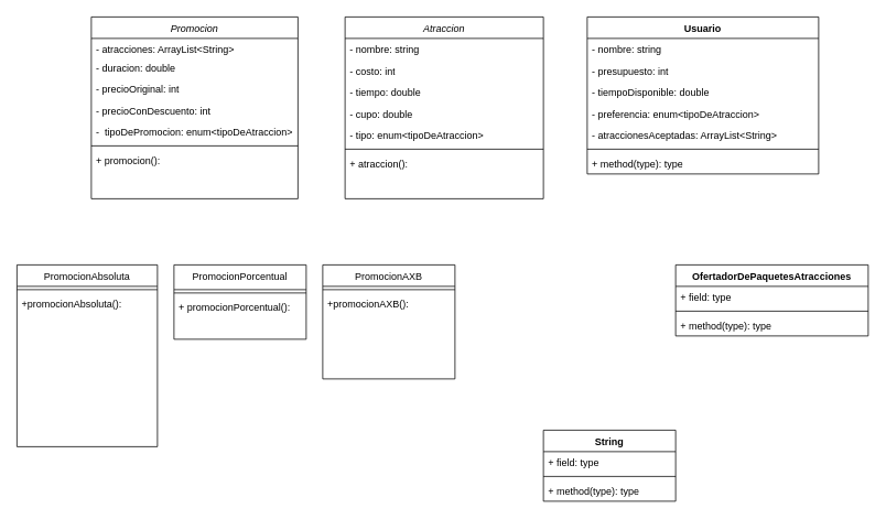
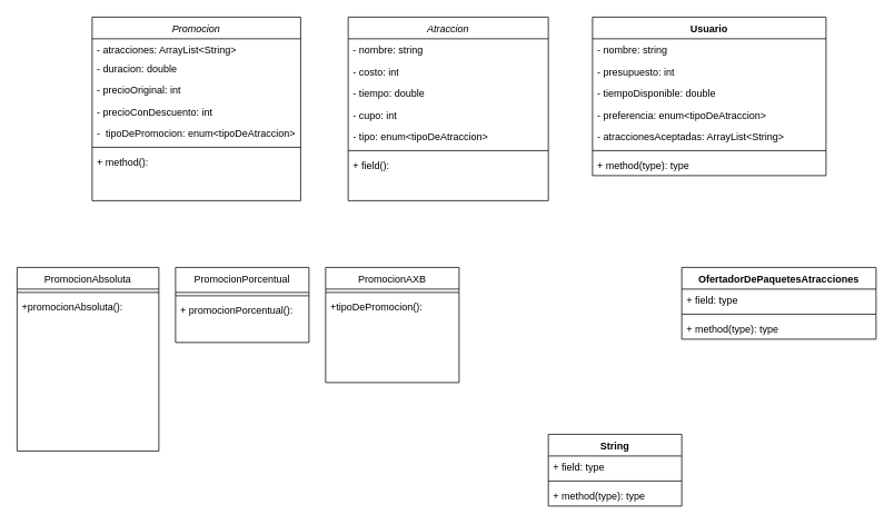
  <mxCell id="0" />
  <mxCell id="1" parent="0" />
  <mxCell id="2" value="Promocion" style="swimlane;fontStyle=2;align=center;verticalAlign=top;childLayout=stackLayout;horizontal=1;startSize=26;horizontalStack=0;resizeParent=1;resizeLast=0;collapsible=1;marginBottom=0;rounded=0;shadow=0;strokeWidth=1;" parent="1" vertex="1"><mxGeometry x="110" y="20" width="250" height="220" as="geometry"><mxRectangle x="230" y="140" width="160" height="26" as="alternateBounds" /></mxGeometry></mxCell>
  <mxCell id="3" value="- atracciones: ArrayList&lt;String&gt;" style="text;align=left;verticalAlign=top;spacingLeft=4;spacingRight=4;overflow=hidden;rotatable=0;points=[[0,0.5],[1,0.5]];portConstraint=eastwest;" parent="2" vertex="1"><mxGeometry y="26" width="250" height="22" as="geometry" /></mxCell>
  <mxCell id="4" value="- duracion: double" style="text;strokeColor=none;fillColor=none;align=left;verticalAlign=top;spacingLeft=4;spacingRight=4;overflow=hidden;rotatable=0;points=[[0,0.5],[1,0.5]];portConstraint=eastwest;whiteSpace=wrap;html=1;" vertex="1" parent="2"><mxGeometry y="48" width="250" height="26" as="geometry" /></mxCell>
  <mxCell id="5" value="- precioOriginal: int" style="text;strokeColor=none;fillColor=none;align=left;verticalAlign=top;spacingLeft=4;spacingRight=4;overflow=hidden;rotatable=0;points=[[0,0.5],[1,0.5]];portConstraint=eastwest;whiteSpace=wrap;html=1;" vertex="1" parent="2"><mxGeometry y="74" width="250" height="26" as="geometry" /></mxCell>
  <mxCell id="6" value="- precioConDescuento: int" style="text;strokeColor=none;fillColor=none;align=left;verticalAlign=top;spacingLeft=4;spacingRight=4;overflow=hidden;rotatable=0;points=[[0,0.5],[1,0.5]];portConstraint=eastwest;whiteSpace=wrap;html=1;" vertex="1" parent="2"><mxGeometry y="100" width="250" height="26" as="geometry" /></mxCell>
  <mxCell id="7" value="-&amp;nbsp; tipoDePromocion: enum&amp;lt;tipoDeAtraccion&amp;gt;" style="text;strokeColor=none;fillColor=none;align=left;verticalAlign=top;spacingLeft=4;spacingRight=4;overflow=hidden;rotatable=0;points=[[0,0.5],[1,0.5]];portConstraint=eastwest;whiteSpace=wrap;html=1;" vertex="1" parent="2"><mxGeometry y="126" width="250" height="26" as="geometry" /></mxCell>
  <mxCell id="8" value="" style="line;html=1;strokeWidth=1;align=left;verticalAlign=middle;spacingTop=-1;spacingLeft=3;spacingRight=3;rotatable=0;labelPosition=right;points=[];portConstraint=eastwest;" parent="2" vertex="1"><mxGeometry y="152" width="250" height="8" as="geometry" /></mxCell>
- <mxCell id="9" value="+ promocion():" style="text;strokeColor=none;fillColor=none;align=left;verticalAlign=top;spacingLeft=4;spacingRight=4;overflow=hidden;rotatable=0;points=[[0,0.5],[1,0.5]];portConstraint=eastwest;whiteSpace=wrap;html=1;" vertex="1" parent="2"><mxGeometry y="160" width="250" height="26" as="geometry" /></mxCell>
+ <mxCell id="9" value="+ method():" style="text;strokeColor=none;fillColor=none;align=left;verticalAlign=top;spacingLeft=4;spacingRight=4;overflow=hidden;rotatable=0;points=[[0,0.5],[1,0.5]];portConstraint=eastwest;whiteSpace=wrap;html=1;" vertex="1" parent="2"><mxGeometry y="160" width="250" height="26" as="geometry" /></mxCell>
  <mxCell id="10" value="PromocionAbsoluta" style="swimlane;fontStyle=0;align=center;verticalAlign=top;childLayout=stackLayout;horizontal=1;startSize=26;horizontalStack=0;resizeParent=1;resizeLast=0;collapsible=1;marginBottom=0;rounded=0;shadow=0;strokeWidth=1;" parent="1" vertex="1"><mxGeometry x="20" y="320" width="170" height="220" as="geometry"><mxRectangle x="130" y="380" width="160" height="26" as="alternateBounds" /></mxGeometry></mxCell>
  <mxCell id="11" value="" style="line;html=1;strokeWidth=1;align=left;verticalAlign=middle;spacingTop=-1;spacingLeft=3;spacingRight=3;rotatable=0;labelPosition=right;points=[];portConstraint=eastwest;" parent="10" vertex="1"><mxGeometry y="26" width="170" height="8" as="geometry" /></mxCell>
  <mxCell id="12" value="+promocionAbsoluta():" style="text;align=left;verticalAlign=top;spacingLeft=4;spacingRight=4;overflow=hidden;rotatable=0;points=[[0,0.5],[1,0.5]];portConstraint=eastwest;" parent="10" vertex="1"><mxGeometry y="34" width="170" height="26" as="geometry" /></mxCell>
  <mxCell id="13" value="PromocionPorcentual" style="swimlane;fontStyle=0;align=center;verticalAlign=top;childLayout=stackLayout;horizontal=1;startSize=30;horizontalStack=0;resizeParent=1;resizeLast=0;collapsible=1;marginBottom=0;rounded=0;shadow=0;strokeWidth=1;" parent="1" vertex="1"><mxGeometry x="210" y="320" width="160" height="90" as="geometry"><mxRectangle x="340" y="380" width="170" height="26" as="alternateBounds" /></mxGeometry></mxCell>
  <mxCell id="14" value="" style="line;html=1;strokeWidth=1;align=left;verticalAlign=middle;spacingTop=-1;spacingLeft=3;spacingRight=3;rotatable=0;labelPosition=right;points=[];portConstraint=eastwest;" parent="13" vertex="1"><mxGeometry y="30" width="160" height="8" as="geometry" /></mxCell>
  <mxCell id="15" value="+ promocionPorcentual():" style="text;strokeColor=none;fillColor=none;align=left;verticalAlign=top;spacingLeft=4;spacingRight=4;overflow=hidden;rotatable=0;points=[[0,0.5],[1,0.5]];portConstraint=eastwest;whiteSpace=wrap;html=1;" vertex="1" parent="13"><mxGeometry y="38" width="160" height="26" as="geometry" /></mxCell>
  <mxCell id="16" value="Atraccion" style="swimlane;fontStyle=2;align=center;verticalAlign=top;childLayout=stackLayout;horizontal=1;startSize=26;horizontalStack=0;resizeParent=1;resizeLast=0;collapsible=1;marginBottom=0;rounded=0;shadow=0;strokeWidth=1;" vertex="1" parent="1"><mxGeometry x="417" y="20" width="240" height="220" as="geometry"><mxRectangle x="230" y="140" width="160" height="26" as="alternateBounds" /></mxGeometry></mxCell>
  <mxCell id="17" value="- nombre: string " style="text;align=left;verticalAlign=top;spacingLeft=4;spacingRight=4;overflow=hidden;rotatable=0;points=[[0,0.5],[1,0.5]];portConstraint=eastwest;rounded=0;shadow=0;html=0;" vertex="1" parent="16"><mxGeometry y="26" width="240" height="26" as="geometry" /></mxCell>
  <mxCell id="18" value="- costo: int" style="text;strokeColor=none;fillColor=none;align=left;verticalAlign=top;spacingLeft=4;spacingRight=4;overflow=hidden;rotatable=0;points=[[0,0.5],[1,0.5]];portConstraint=eastwest;whiteSpace=wrap;html=1;" vertex="1" parent="16"><mxGeometry y="52" width="240" height="26" as="geometry" /></mxCell>
  <mxCell id="19" value="- tiempo: double" style="text;strokeColor=none;fillColor=none;align=left;verticalAlign=top;spacingLeft=4;spacingRight=4;overflow=hidden;rotatable=0;points=[[0,0.5],[1,0.5]];portConstraint=eastwest;whiteSpace=wrap;html=1;" vertex="1" parent="16"><mxGeometry y="78" width="240" height="26" as="geometry" /></mxCell>
- <mxCell id="20" value="- cupo: double" style="text;strokeColor=none;fillColor=none;align=left;verticalAlign=top;spacingLeft=4;spacingRight=4;overflow=hidden;rotatable=0;points=[[0,0.5],[1,0.5]];portConstraint=eastwest;whiteSpace=wrap;html=1;" vertex="1" parent="16"><mxGeometry y="104" width="240" height="26" as="geometry" /></mxCell>
+ <mxCell id="20" value="- cupo: int" style="text;strokeColor=none;fillColor=none;align=left;verticalAlign=top;spacingLeft=4;spacingRight=4;overflow=hidden;rotatable=0;points=[[0,0.5],[1,0.5]];portConstraint=eastwest;whiteSpace=wrap;html=1;" vertex="1" parent="16"><mxGeometry y="104" width="240" height="26" as="geometry" /></mxCell>
  <mxCell id="21" value="- tipo: enum&amp;lt;tipoDeAtraccion&amp;gt;&amp;nbsp;" style="text;strokeColor=none;fillColor=none;align=left;verticalAlign=top;spacingLeft=4;spacingRight=4;overflow=hidden;rotatable=0;points=[[0,0.5],[1,0.5]];portConstraint=eastwest;whiteSpace=wrap;html=1;" vertex="1" parent="16"><mxGeometry y="130" width="240" height="26" as="geometry" /></mxCell>
  <mxCell id="22" value="" style="line;html=1;strokeWidth=1;align=left;verticalAlign=middle;spacingTop=-1;spacingLeft=3;spacingRight=3;rotatable=0;labelPosition=right;points=[];portConstraint=eastwest;" vertex="1" parent="16"><mxGeometry y="156" width="240" height="8" as="geometry" /></mxCell>
- <mxCell id="23" value="+ atraccion():" style="text;strokeColor=none;fillColor=none;align=left;verticalAlign=top;spacingLeft=4;spacingRight=4;overflow=hidden;rotatable=0;points=[[0,0.5],[1,0.5]];portConstraint=eastwest;whiteSpace=wrap;html=1;" vertex="1" parent="16"><mxGeometry y="164" width="240" height="26" as="geometry" /></mxCell>
+ <mxCell id="23" value="+ field():" style="text;strokeColor=none;fillColor=none;align=left;verticalAlign=top;spacingLeft=4;spacingRight=4;overflow=hidden;rotatable=0;points=[[0,0.5],[1,0.5]];portConstraint=eastwest;whiteSpace=wrap;html=1;" vertex="1" parent="16"><mxGeometry y="164" width="240" height="26" as="geometry" /></mxCell>
  <mxCell id="24" value="PromocionAXB" style="swimlane;fontStyle=0;align=center;verticalAlign=top;childLayout=stackLayout;horizontal=1;startSize=26;horizontalStack=0;resizeParent=1;resizeLast=0;collapsible=1;marginBottom=0;rounded=0;shadow=0;strokeWidth=1;" vertex="1" parent="1"><mxGeometry x="390" y="320" width="160" height="138" as="geometry"><mxRectangle x="130" y="380" width="160" height="26" as="alternateBounds" /></mxGeometry></mxCell>
  <mxCell id="25" value="" style="line;html=1;strokeWidth=1;align=left;verticalAlign=middle;spacingTop=-1;spacingLeft=3;spacingRight=3;rotatable=0;labelPosition=right;points=[];portConstraint=eastwest;" vertex="1" parent="24"><mxGeometry y="26" width="160" height="8" as="geometry" /></mxCell>
- <mxCell id="26" value="+promocionAXB():" style="text;align=left;verticalAlign=top;spacingLeft=4;spacingRight=4;overflow=hidden;rotatable=0;points=[[0,0.5],[1,0.5]];portConstraint=eastwest;fontStyle=0" vertex="1" parent="24"><mxGeometry y="34" width="160" height="26" as="geometry" /></mxCell>
+ <mxCell id="26" value="+tipoDePromocion():" style="text;align=left;verticalAlign=top;spacingLeft=4;spacingRight=4;overflow=hidden;rotatable=0;points=[[0,0.5],[1,0.5]];portConstraint=eastwest;fontStyle=0" vertex="1" parent="24"><mxGeometry y="34" width="160" height="26" as="geometry" /></mxCell>
  <mxCell id="27" value="Usuario" style="swimlane;fontStyle=1;align=center;verticalAlign=top;childLayout=stackLayout;horizontal=1;startSize=26;horizontalStack=0;resizeParent=1;resizeParentMax=0;resizeLast=0;collapsible=1;marginBottom=0;whiteSpace=wrap;html=1;" vertex="1" parent="1"><mxGeometry x="710" y="20" width="280" height="190" as="geometry" /></mxCell>
  <mxCell id="28" value="- nombre: string" style="text;strokeColor=none;fillColor=none;align=left;verticalAlign=top;spacingLeft=4;spacingRight=4;overflow=hidden;rotatable=0;points=[[0,0.5],[1,0.5]];portConstraint=eastwest;whiteSpace=wrap;html=1;" vertex="1" parent="27"><mxGeometry y="26" width="280" height="26" as="geometry" /></mxCell>
  <mxCell id="29" value="- presupuesto: int" style="text;strokeColor=none;fillColor=none;align=left;verticalAlign=top;spacingLeft=4;spacingRight=4;overflow=hidden;rotatable=0;points=[[0,0.5],[1,0.5]];portConstraint=eastwest;whiteSpace=wrap;html=1;" vertex="1" parent="27"><mxGeometry y="52" width="280" height="26" as="geometry" /></mxCell>
  <mxCell id="30" value="- tiempoDisponible: double" style="text;strokeColor=none;fillColor=none;align=left;verticalAlign=top;spacingLeft=4;spacingRight=4;overflow=hidden;rotatable=0;points=[[0,0.5],[1,0.5]];portConstraint=eastwest;whiteSpace=wrap;html=1;" vertex="1" parent="27"><mxGeometry y="78" width="280" height="26" as="geometry" /></mxCell>
  <mxCell id="31" value="- preferencia: enum&amp;lt;tipoDeAtraccion&amp;gt;" style="text;strokeColor=none;fillColor=none;align=left;verticalAlign=top;spacingLeft=4;spacingRight=4;overflow=hidden;rotatable=0;points=[[0,0.5],[1,0.5]];portConstraint=eastwest;whiteSpace=wrap;html=1;" vertex="1" parent="27"><mxGeometry y="104" width="280" height="26" as="geometry" /></mxCell>
  <mxCell id="32" value="- atraccionesAceptadas: ArrayList&amp;lt;String&amp;gt;" style="text;strokeColor=none;fillColor=none;align=left;verticalAlign=top;spacingLeft=4;spacingRight=4;overflow=hidden;rotatable=0;points=[[0,0.5],[1,0.5]];portConstraint=eastwest;whiteSpace=wrap;html=1;" vertex="1" parent="27"><mxGeometry y="130" width="280" height="26" as="geometry" /></mxCell>
  <mxCell id="33" value="" style="line;strokeWidth=1;fillColor=none;align=left;verticalAlign=middle;spacingTop=-1;spacingLeft=3;spacingRight=3;rotatable=0;labelPosition=right;points=[];portConstraint=eastwest;strokeColor=inherit;" vertex="1" parent="27"><mxGeometry y="156" width="280" height="8" as="geometry" /></mxCell>
  <mxCell id="34" value="+ method(type): type" style="text;strokeColor=none;fillColor=none;align=left;verticalAlign=top;spacingLeft=4;spacingRight=4;overflow=hidden;rotatable=0;points=[[0,0.5],[1,0.5]];portConstraint=eastwest;whiteSpace=wrap;html=1;" vertex="1" parent="27"><mxGeometry y="164" width="280" height="26" as="geometry" /></mxCell>
  <mxCell id="35" value="OfertadorDePaquetesAtracciones" style="swimlane;fontStyle=1;align=center;verticalAlign=top;childLayout=stackLayout;horizontal=1;startSize=26;horizontalStack=0;resizeParent=1;resizeParentMax=0;resizeLast=0;collapsible=1;marginBottom=0;whiteSpace=wrap;html=1;" vertex="1" parent="1"><mxGeometry x="817" y="320" width="233" height="86" as="geometry" /></mxCell>
  <mxCell id="36" value="+ field: type" style="text;strokeColor=none;fillColor=none;align=left;verticalAlign=top;spacingLeft=4;spacingRight=4;overflow=hidden;rotatable=0;points=[[0,0.5],[1,0.5]];portConstraint=eastwest;whiteSpace=wrap;html=1;" vertex="1" parent="35"><mxGeometry y="26" width="233" height="26" as="geometry" /></mxCell>
  <mxCell id="37" value="" style="line;strokeWidth=1;fillColor=none;align=left;verticalAlign=middle;spacingTop=-1;spacingLeft=3;spacingRight=3;rotatable=0;labelPosition=right;points=[];portConstraint=eastwest;strokeColor=inherit;" vertex="1" parent="35"><mxGeometry y="52" width="233" height="8" as="geometry" /></mxCell>
  <mxCell id="38" value="+ method(type): type" style="text;strokeColor=none;fillColor=none;align=left;verticalAlign=top;spacingLeft=4;spacingRight=4;overflow=hidden;rotatable=0;points=[[0,0.5],[1,0.5]];portConstraint=eastwest;whiteSpace=wrap;html=1;" vertex="1" parent="35"><mxGeometry y="60" width="233" height="26" as="geometry" /></mxCell>
  <mxCell id="39" value="String" style="swimlane;fontStyle=1;align=center;verticalAlign=top;childLayout=stackLayout;horizontal=1;startSize=26;horizontalStack=0;resizeParent=1;resizeParentMax=0;resizeLast=0;collapsible=1;marginBottom=0;whiteSpace=wrap;html=1;" vertex="1" parent="1"><mxGeometry x="657" y="520" width="160" height="86" as="geometry" /></mxCell>
  <mxCell id="40" value="+ field: type" style="text;strokeColor=none;fillColor=none;align=left;verticalAlign=top;spacingLeft=4;spacingRight=4;overflow=hidden;rotatable=0;points=[[0,0.5],[1,0.5]];portConstraint=eastwest;whiteSpace=wrap;html=1;" vertex="1" parent="39"><mxGeometry y="26" width="160" height="26" as="geometry" /></mxCell>
  <mxCell id="41" value="" style="line;strokeWidth=1;fillColor=none;align=left;verticalAlign=middle;spacingTop=-1;spacingLeft=3;spacingRight=3;rotatable=0;labelPosition=right;points=[];portConstraint=eastwest;strokeColor=inherit;" vertex="1" parent="39"><mxGeometry y="52" width="160" height="8" as="geometry" /></mxCell>
  <mxCell id="42" value="+ method(type): type" style="text;strokeColor=none;fillColor=none;align=left;verticalAlign=top;spacingLeft=4;spacingRight=4;overflow=hidden;rotatable=0;points=[[0,0.5],[1,0.5]];portConstraint=eastwest;whiteSpace=wrap;html=1;" vertex="1" parent="39"><mxGeometry y="60" width="160" height="26" as="geometry" /></mxCell>
